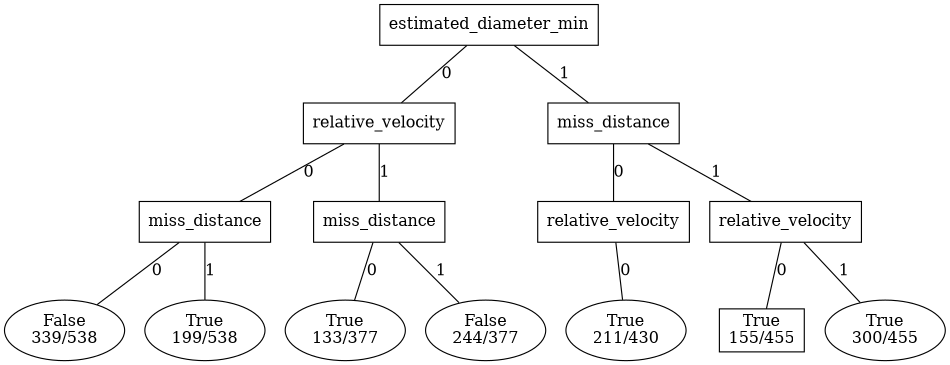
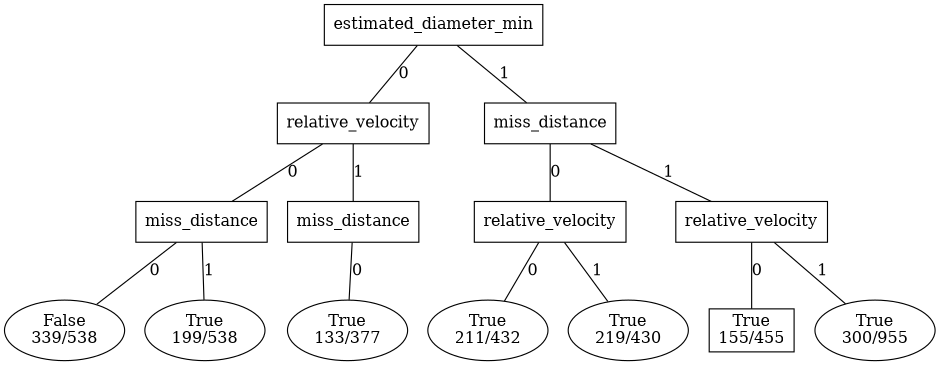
  strict graph {
    node [shape=box]
    n1 [label=estimated_diameter_min]
    n2 [label=relative_velocity]
    n3 [label=miss_distance]
    n4 [label=miss_distance]
    n5 [label=miss_distance]
    n6 [label=relative_velocity]
    n7 [label=relative_velocity]
    n8 [label="False\n339/538" shape=ellipse]
    n9 [label="True\n199/538" shape=ellipse]
    n10 [label="True\n133/377" shape=ellipse]
-   n11 [label="False\n244/377" shape=ellipse]
-   n12 [label="True\n211/430" shape=ellipse]
+   n12 [label="True\n211/432" shape=ellipse]
+   n13 [label="True\n219/430" shape=ellipse]
    n14 [label="True\n155/455"]
-   n15 [label="True\n300/455" shape=ellipse]
+   n15 [label="True\n300/955" shape=ellipse]
    n1 -- n2 [label=0]
    n1 -- n3 [label=1]
    n2 -- n4 [label=0]
    n2 -- n5 [label=1]
    n3 -- n6 [label=0]
    n3 -- n7 [label=1]
    n4 -- n8 [label=0]
    n4 -- n9 [label=1]
    n5 -- n10 [label=0]
-   n5 -- n11 [label=1]
    n6 -- n12 [label=0]
+   n6 -- n13 [label=1]
    n7 -- n14 [label=0]
    n7 -- n15 [label=1]
  }
